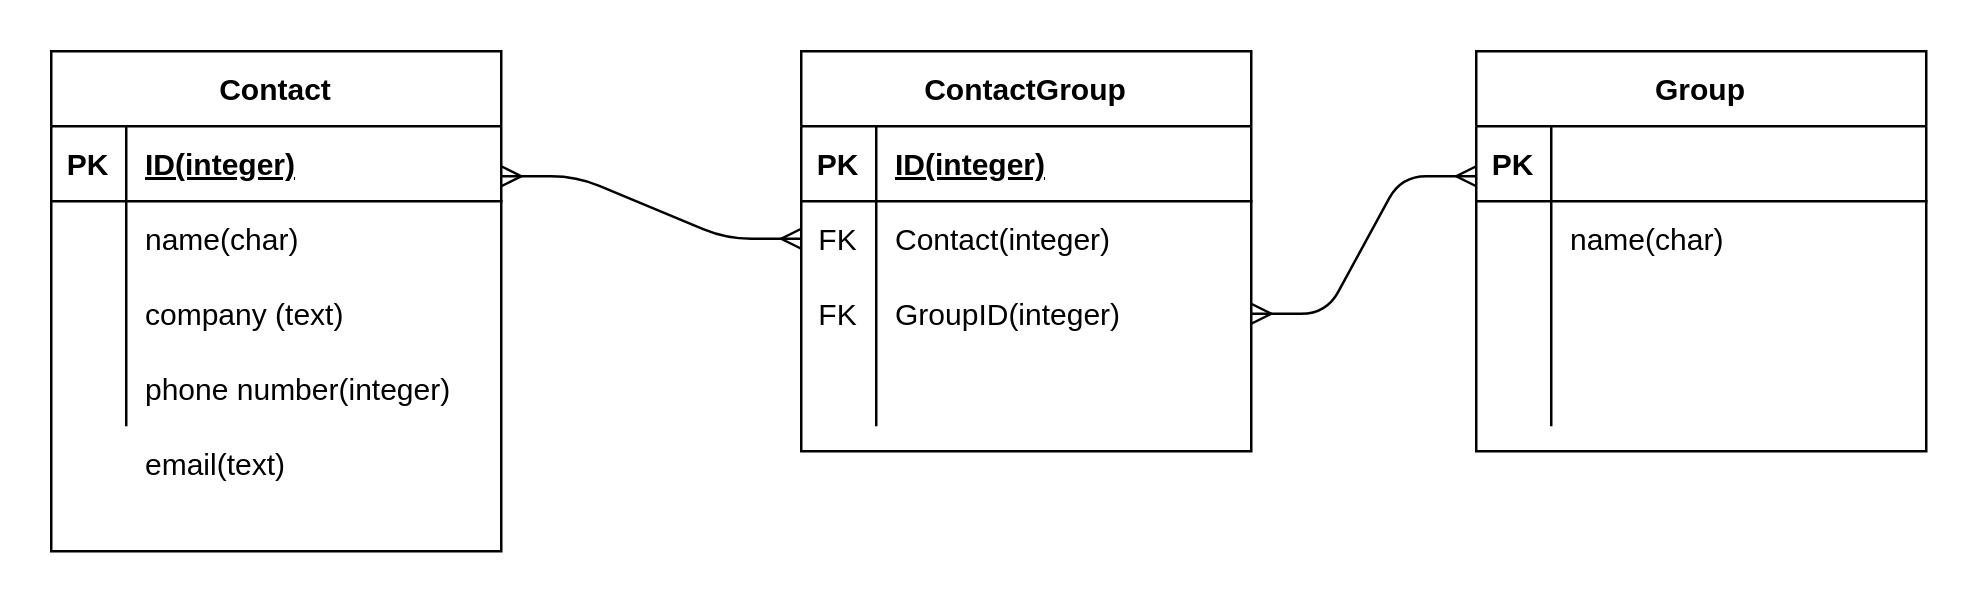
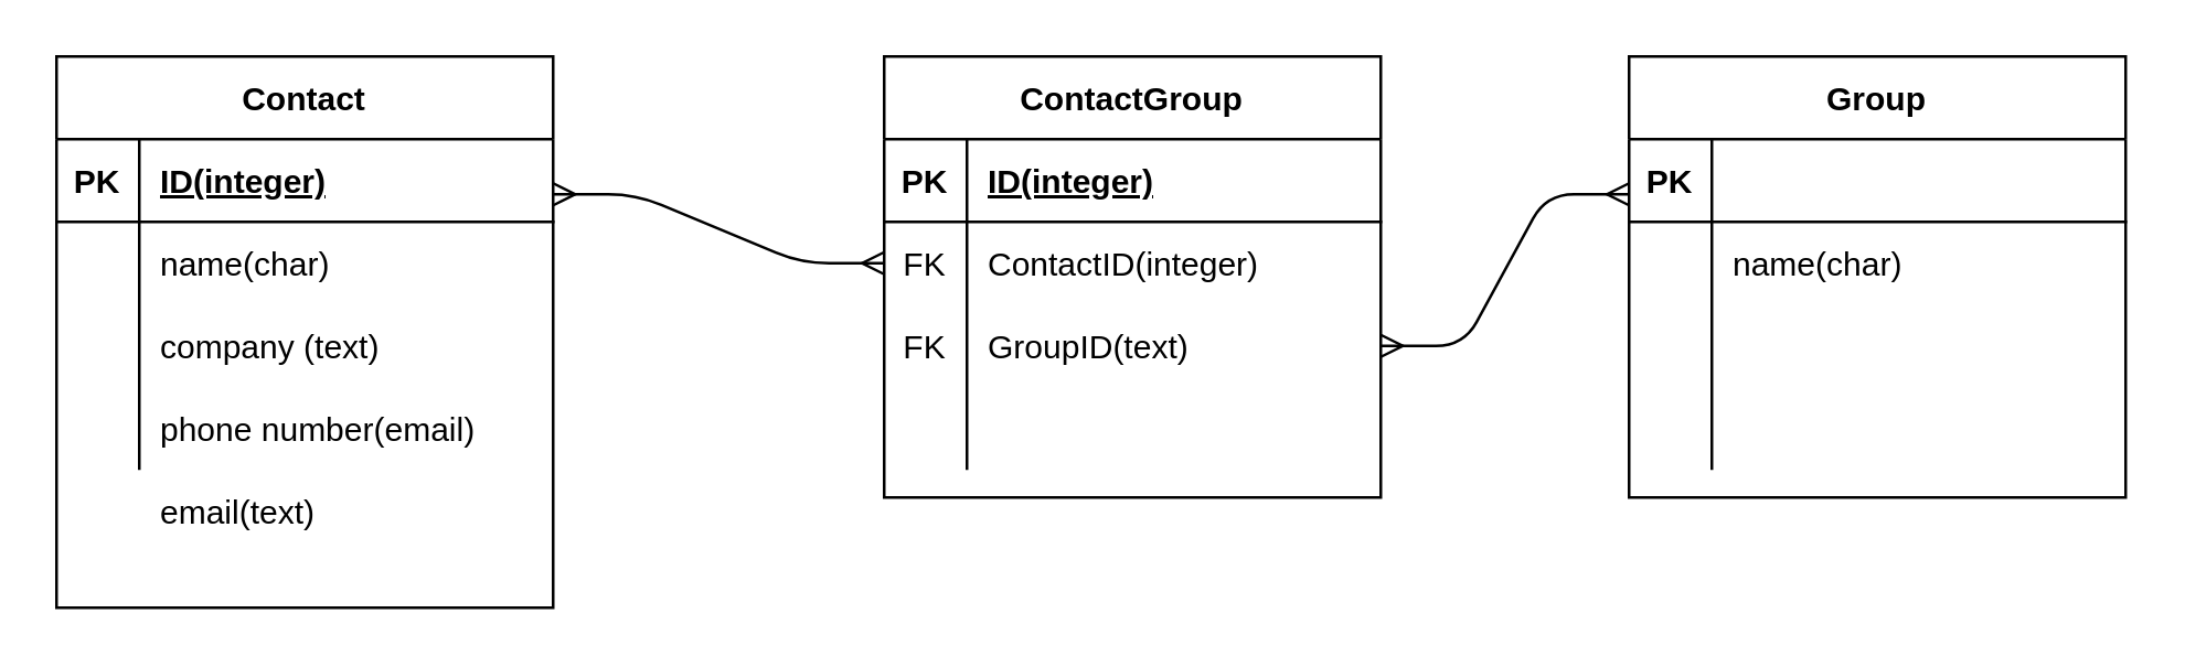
  <mxCell id="0" />
  <mxCell id="1" parent="0" />
  <mxCell id="2" value="Contact" style="shape=table;startSize=30;container=1;collapsible=1;childLayout=tableLayout;fixedRows=1;rowLines=0;fontStyle=1;align=center;resizeLast=1;" vertex="1" parent="1"><mxGeometry x="20" y="20" width="180" height="200" as="geometry" /></mxCell>
  <mxCell id="3" value="" style="shape=partialRectangle;collapsible=0;dropTarget=0;pointerEvents=0;fillColor=none;top=0;left=0;bottom=1;right=0;points=[[0,0.5],[1,0.5]];portConstraint=eastwest;" vertex="1" parent="2"><mxGeometry y="30" width="180" height="30" as="geometry" /></mxCell>
  <mxCell id="4" value="PK" style="shape=partialRectangle;connectable=0;fillColor=none;top=0;left=0;bottom=0;right=0;fontStyle=1;overflow=hidden;" vertex="1" parent="3"><mxGeometry width="30" height="30" as="geometry" /></mxCell>
  <mxCell id="5" value="ID(integer)" style="shape=partialRectangle;connectable=0;fillColor=none;top=0;left=0;bottom=0;right=0;align=left;spacingLeft=6;fontStyle=5;overflow=hidden;" vertex="1" parent="3"><mxGeometry x="30" width="150" height="30" as="geometry" /></mxCell>
  <mxCell id="6" value="" style="shape=partialRectangle;collapsible=0;dropTarget=0;pointerEvents=0;fillColor=none;top=0;left=0;bottom=0;right=0;points=[[0,0.5],[1,0.5]];portConstraint=eastwest;" vertex="1" parent="2"><mxGeometry y="60" width="180" height="30" as="geometry" /></mxCell>
  <mxCell id="7" value="" style="shape=partialRectangle;connectable=0;fillColor=none;top=0;left=0;bottom=0;right=0;editable=1;overflow=hidden;" vertex="1" parent="6"><mxGeometry width="30" height="30" as="geometry" /></mxCell>
  <mxCell id="8" value="name(char)" style="shape=partialRectangle;connectable=0;fillColor=none;top=0;left=0;bottom=0;right=0;align=left;spacingLeft=6;overflow=hidden;" vertex="1" parent="6"><mxGeometry x="30" width="150" height="30" as="geometry" /></mxCell>
  <mxCell id="9" value="" style="shape=partialRectangle;collapsible=0;dropTarget=0;pointerEvents=0;fillColor=none;top=0;left=0;bottom=0;right=0;points=[[0,0.5],[1,0.5]];portConstraint=eastwest;" vertex="1" parent="2"><mxGeometry y="90" width="180" height="30" as="geometry" /></mxCell>
  <mxCell id="10" value="" style="shape=partialRectangle;connectable=0;fillColor=none;top=0;left=0;bottom=0;right=0;editable=1;overflow=hidden;" vertex="1" parent="9"><mxGeometry width="30" height="30" as="geometry" /></mxCell>
  <mxCell id="11" value="company (text)" style="shape=partialRectangle;connectable=0;fillColor=none;top=0;left=0;bottom=0;right=0;align=left;spacingLeft=6;overflow=hidden;" vertex="1" parent="9"><mxGeometry x="30" width="150" height="30" as="geometry" /></mxCell>
  <mxCell id="12" value="" style="shape=partialRectangle;collapsible=0;dropTarget=0;pointerEvents=0;fillColor=none;top=0;left=0;bottom=0;right=0;points=[[0,0.5],[1,0.5]];portConstraint=eastwest;" vertex="1" parent="2"><mxGeometry y="120" width="180" height="30" as="geometry" /></mxCell>
  <mxCell id="13" value="" style="shape=partialRectangle;connectable=0;fillColor=none;top=0;left=0;bottom=0;right=0;editable=1;overflow=hidden;" vertex="1" parent="12"><mxGeometry width="30" height="30" as="geometry" /></mxCell>
- <mxCell id="14" value="phone number(integer)" style="shape=partialRectangle;connectable=0;fillColor=none;top=0;left=0;bottom=0;right=0;align=left;spacingLeft=6;overflow=hidden;" vertex="1" parent="12"><mxGeometry x="30" width="150" height="30" as="geometry" /></mxCell>
+ <mxCell id="14" value="phone number(email)" style="shape=partialRectangle;connectable=0;fillColor=none;top=0;left=0;bottom=0;right=0;align=left;spacingLeft=6;overflow=hidden;" vertex="1" parent="12"><mxGeometry x="30" width="150" height="30" as="geometry" /></mxCell>
  <mxCell id="15" value="" style="shape=partialRectangle;collapsible=0;dropTarget=0;pointerEvents=0;fillColor=none;top=0;left=0;bottom=0;right=0;points=[[0,0.5],[1,0.5]];portConstraint=eastwest;" vertex="1" parent="1"><mxGeometry x="20" y="170" width="180" height="30" as="geometry" /></mxCell>
  <mxCell id="16" value="" style="shape=partialRectangle;connectable=0;fillColor=none;top=0;left=0;bottom=0;right=0;editable=1;overflow=hidden;" vertex="1" parent="15"><mxGeometry width="30" height="30" as="geometry" /></mxCell>
  <mxCell id="17" value="email(text)" style="shape=partialRectangle;connectable=0;fillColor=none;top=0;left=0;bottom=0;right=0;align=left;spacingLeft=6;overflow=hidden;" vertex="1" parent="15"><mxGeometry x="30" width="150" height="30" as="geometry" /></mxCell>
  <mxCell id="18" value="ContactGroup" style="shape=table;startSize=30;container=1;collapsible=1;childLayout=tableLayout;fixedRows=1;rowLines=0;fontStyle=1;align=center;resizeLast=1;" vertex="1" parent="1"><mxGeometry x="320" y="20" width="180" height="160" as="geometry" /></mxCell>
  <mxCell id="19" value="" style="shape=partialRectangle;collapsible=0;dropTarget=0;pointerEvents=0;fillColor=none;top=0;left=0;bottom=1;right=0;points=[[0,0.5],[1,0.5]];portConstraint=eastwest;" vertex="1" parent="18"><mxGeometry y="30" width="180" height="30" as="geometry" /></mxCell>
  <mxCell id="20" value="PK" style="shape=partialRectangle;connectable=0;fillColor=none;top=0;left=0;bottom=0;right=0;fontStyle=1;overflow=hidden;" vertex="1" parent="19"><mxGeometry width="30" height="30" as="geometry" /></mxCell>
  <mxCell id="21" value="ID(integer)" style="shape=partialRectangle;connectable=0;fillColor=none;top=0;left=0;bottom=0;right=0;align=left;spacingLeft=6;fontStyle=5;overflow=hidden;" vertex="1" parent="19"><mxGeometry x="30" width="150" height="30" as="geometry" /></mxCell>
  <mxCell id="22" value="" style="shape=partialRectangle;collapsible=0;dropTarget=0;pointerEvents=0;fillColor=none;top=0;left=0;bottom=0;right=0;points=[[0,0.5],[1,0.5]];portConstraint=eastwest;" vertex="1" parent="18"><mxGeometry y="60" width="180" height="30" as="geometry" /></mxCell>
  <mxCell id="23" value="FK" style="shape=partialRectangle;connectable=0;fillColor=none;top=0;left=0;bottom=0;right=0;editable=1;overflow=hidden;" vertex="1" parent="22"><mxGeometry width="30" height="30" as="geometry" /></mxCell>
- <mxCell id="24" value="Contact(integer)" style="shape=partialRectangle;connectable=0;fillColor=none;top=0;left=0;bottom=0;right=0;align=left;spacingLeft=6;overflow=hidden;" vertex="1" parent="22"><mxGeometry x="30" width="150" height="30" as="geometry" /></mxCell>
+ <mxCell id="24" value="ContactID(integer)" style="shape=partialRectangle;connectable=0;fillColor=none;top=0;left=0;bottom=0;right=0;align=left;spacingLeft=6;overflow=hidden;" vertex="1" parent="22"><mxGeometry x="30" width="150" height="30" as="geometry" /></mxCell>
  <mxCell id="25" value="" style="shape=partialRectangle;collapsible=0;dropTarget=0;pointerEvents=0;fillColor=none;top=0;left=0;bottom=0;right=0;points=[[0,0.5],[1,0.5]];portConstraint=eastwest;" vertex="1" parent="18"><mxGeometry y="90" width="180" height="30" as="geometry" /></mxCell>
  <mxCell id="26" value="FK" style="shape=partialRectangle;connectable=0;fillColor=none;top=0;left=0;bottom=0;right=0;editable=1;overflow=hidden;" vertex="1" parent="25"><mxGeometry width="30" height="30" as="geometry" /></mxCell>
- <mxCell id="27" value="GroupID(integer)" style="shape=partialRectangle;connectable=0;fillColor=none;top=0;left=0;bottom=0;right=0;align=left;spacingLeft=6;overflow=hidden;" vertex="1" parent="25"><mxGeometry x="30" width="150" height="30" as="geometry" /></mxCell>
+ <mxCell id="27" value="GroupID(text)" style="shape=partialRectangle;connectable=0;fillColor=none;top=0;left=0;bottom=0;right=0;align=left;spacingLeft=6;overflow=hidden;" vertex="1" parent="25"><mxGeometry x="30" width="150" height="30" as="geometry" /></mxCell>
  <mxCell id="28" value="" style="shape=partialRectangle;collapsible=0;dropTarget=0;pointerEvents=0;fillColor=none;top=0;left=0;bottom=0;right=0;points=[[0,0.5],[1,0.5]];portConstraint=eastwest;" vertex="1" parent="18"><mxGeometry y="120" width="180" height="30" as="geometry" /></mxCell>
  <mxCell id="29" value="" style="shape=partialRectangle;connectable=0;fillColor=none;top=0;left=0;bottom=0;right=0;editable=1;overflow=hidden;" vertex="1" parent="28"><mxGeometry width="30" height="30" as="geometry" /></mxCell>
  <mxCell id="30" value="" style="shape=partialRectangle;connectable=0;fillColor=none;top=0;left=0;bottom=0;right=0;align=left;spacingLeft=6;overflow=hidden;" vertex="1" parent="28"><mxGeometry x="30" width="150" height="30" as="geometry" /></mxCell>
  <mxCell id="31" value="Group" style="shape=table;startSize=30;container=1;collapsible=1;childLayout=tableLayout;fixedRows=1;rowLines=0;fontStyle=1;align=center;resizeLast=1;" vertex="1" parent="1"><mxGeometry x="590" y="20" width="180" height="160" as="geometry" /></mxCell>
  <mxCell id="32" value="" style="shape=partialRectangle;collapsible=0;dropTarget=0;pointerEvents=0;fillColor=none;top=0;left=0;bottom=1;right=0;points=[[0,0.5],[1,0.5]];portConstraint=eastwest;" vertex="1" parent="31"><mxGeometry y="30" width="180" height="30" as="geometry" /></mxCell>
  <mxCell id="33" value="PK" style="shape=partialRectangle;connectable=0;fillColor=none;top=0;left=0;bottom=0;right=0;fontStyle=1;overflow=hidden;" vertex="1" parent="32"><mxGeometry width="30" height="30" as="geometry" /></mxCell>
  <mxCell id="34" value="" style="shape=partialRectangle;collapsible=0;dropTarget=0;pointerEvents=0;fillColor=none;top=0;left=0;bottom=0;right=0;points=[[0,0.5],[1,0.5]];portConstraint=eastwest;" vertex="1" parent="31"><mxGeometry y="60" width="180" height="30" as="geometry" /></mxCell>
  <mxCell id="35" value="" style="shape=partialRectangle;connectable=0;fillColor=none;top=0;left=0;bottom=0;right=0;editable=1;overflow=hidden;" vertex="1" parent="34"><mxGeometry width="30" height="30" as="geometry" /></mxCell>
  <mxCell id="36" value="name(char)" style="shape=partialRectangle;connectable=0;fillColor=none;top=0;left=0;bottom=0;right=0;align=left;spacingLeft=6;overflow=hidden;" vertex="1" parent="34"><mxGeometry x="30" width="150" height="30" as="geometry" /></mxCell>
  <mxCell id="37" value="" style="shape=partialRectangle;collapsible=0;dropTarget=0;pointerEvents=0;fillColor=none;top=0;left=0;bottom=0;right=0;points=[[0,0.5],[1,0.5]];portConstraint=eastwest;" vertex="1" parent="31"><mxGeometry y="90" width="180" height="30" as="geometry" /></mxCell>
  <mxCell id="38" value="" style="shape=partialRectangle;connectable=0;fillColor=none;top=0;left=0;bottom=0;right=0;editable=1;overflow=hidden;" vertex="1" parent="37"><mxGeometry width="30" height="30" as="geometry" /></mxCell>
  <mxCell id="39" value="" style="shape=partialRectangle;connectable=0;fillColor=none;top=0;left=0;bottom=0;right=0;align=left;spacingLeft=6;overflow=hidden;" vertex="1" parent="37"><mxGeometry x="30" width="150" height="30" as="geometry" /></mxCell>
  <mxCell id="40" value="" style="shape=partialRectangle;collapsible=0;dropTarget=0;pointerEvents=0;fillColor=none;top=0;left=0;bottom=0;right=0;points=[[0,0.5],[1,0.5]];portConstraint=eastwest;" vertex="1" parent="31"><mxGeometry y="120" width="180" height="30" as="geometry" /></mxCell>
  <mxCell id="41" value="" style="shape=partialRectangle;connectable=0;fillColor=none;top=0;left=0;bottom=0;right=0;editable=1;overflow=hidden;" vertex="1" parent="40"><mxGeometry width="30" height="30" as="geometry" /></mxCell>
  <mxCell id="42" value="" style="shape=partialRectangle;connectable=0;fillColor=none;top=0;left=0;bottom=0;right=0;align=left;spacingLeft=6;overflow=hidden;" vertex="1" parent="40"><mxGeometry x="30" width="150" height="30" as="geometry" /></mxCell>
  <mxCell id="43" value="" style="edgeStyle=entityRelationEdgeStyle;fontSize=12;html=1;endArrow=ERmany;startArrow=ERmany;exitX=1;exitY=0.25;exitDx=0;exitDy=0;entryX=0;entryY=0.5;entryDx=0;entryDy=0;" edge="1" parent="1" source="2" target="22"><mxGeometry width="100" height="100" relative="1" as="geometry"><mxPoint x="230" y="190" as="sourcePoint" /><mxPoint x="300" y="90" as="targetPoint" /></mxGeometry></mxCell>
  <mxCell id="44" value="" style="edgeStyle=entityRelationEdgeStyle;fontSize=12;html=1;endArrow=ERmany;startArrow=ERmany;exitX=1;exitY=0.5;exitDx=0;exitDy=0;" edge="1" parent="1" source="25"><mxGeometry width="100" height="100" relative="1" as="geometry"><mxPoint x="490" y="170" as="sourcePoint" /><mxPoint x="590" y="70" as="targetPoint" /></mxGeometry></mxCell>
